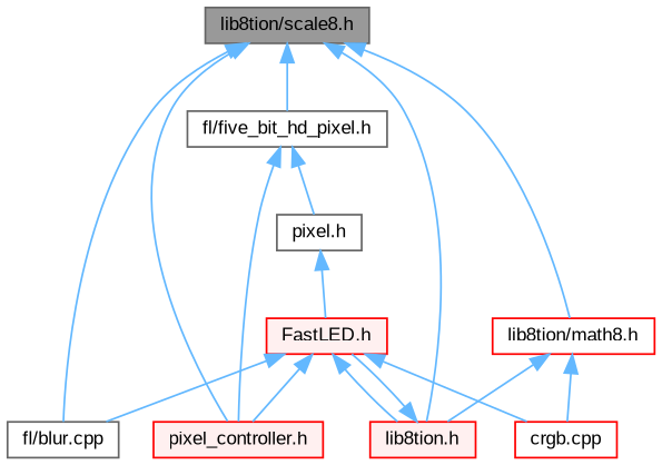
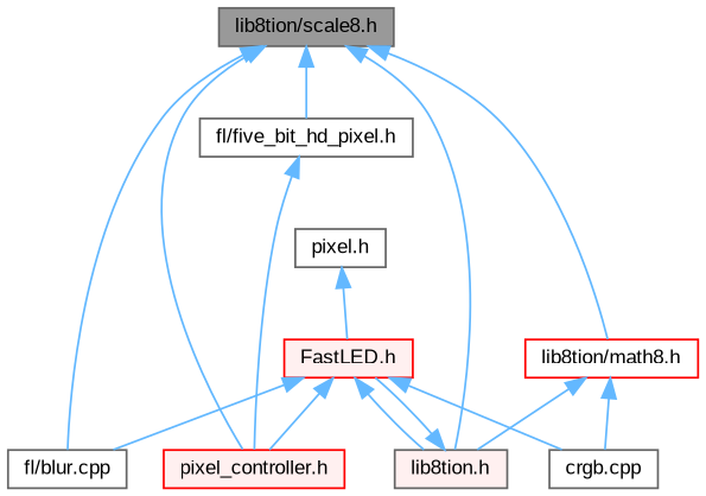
  digraph {
    fontname="Liberation Sans"
    node [color=grey40 fillcolor=white fontname="Liberation Sans" fontsize=10 shape=box style=filled]
    edge [color=steelblue1 dir=back fontname="Liberation Sans" fontsize=10 labelfontname=Helvetica labelfontsize=10 style=solid]
    n1 [color=gray40 fillcolor=grey60 fontcolor=black height=0.2 label="lib8tion/scale8.h" width=0.4]
    n2 [height=0.2 label="fl/blur.cpp" width=0.4]
    n3 [height=0.2 label="fl/five_bit_hd_pixel.h" width=0.4]
-   n4 [color=red fillcolor="#FFF0F0" height=0.2 label="lib8tion.h" width=0.4]
+   n4 [fillcolor="#FFF0F0" height=0.2 label="lib8tion.h" width=0.4]
    n5 [color=red fillcolor="#FFF0F0" height=0.2 label="pixel_controller.h" width=0.4]
    n6 [color=red height=0.2 label="lib8tion/math8.h" width=0.4]
    n7 [height=0.2 label="pixel.h" width=0.4]
    n8 [color=red fillcolor="#FFF0F0" height=0.2 label="FastLED.h" width=0.4]
-   n9 [color=red height=0.2 label="crgb.cpp" width=0.4]
+   n9 [height=0.2 label="crgb.cpp" width=0.4]
    n1 -> n2
    n1 -> n3
    n1 -> n4
    n1 -> n5
    n1 -> n6
    n3 -> n5
-   n3 -> n7
    n4 -> n8
    n6 -> n4
    n6 -> n9
    n7 -> n8
    n8 -> n2
    n8 -> n4
    n8 -> n5
    n8 -> n9
  }
